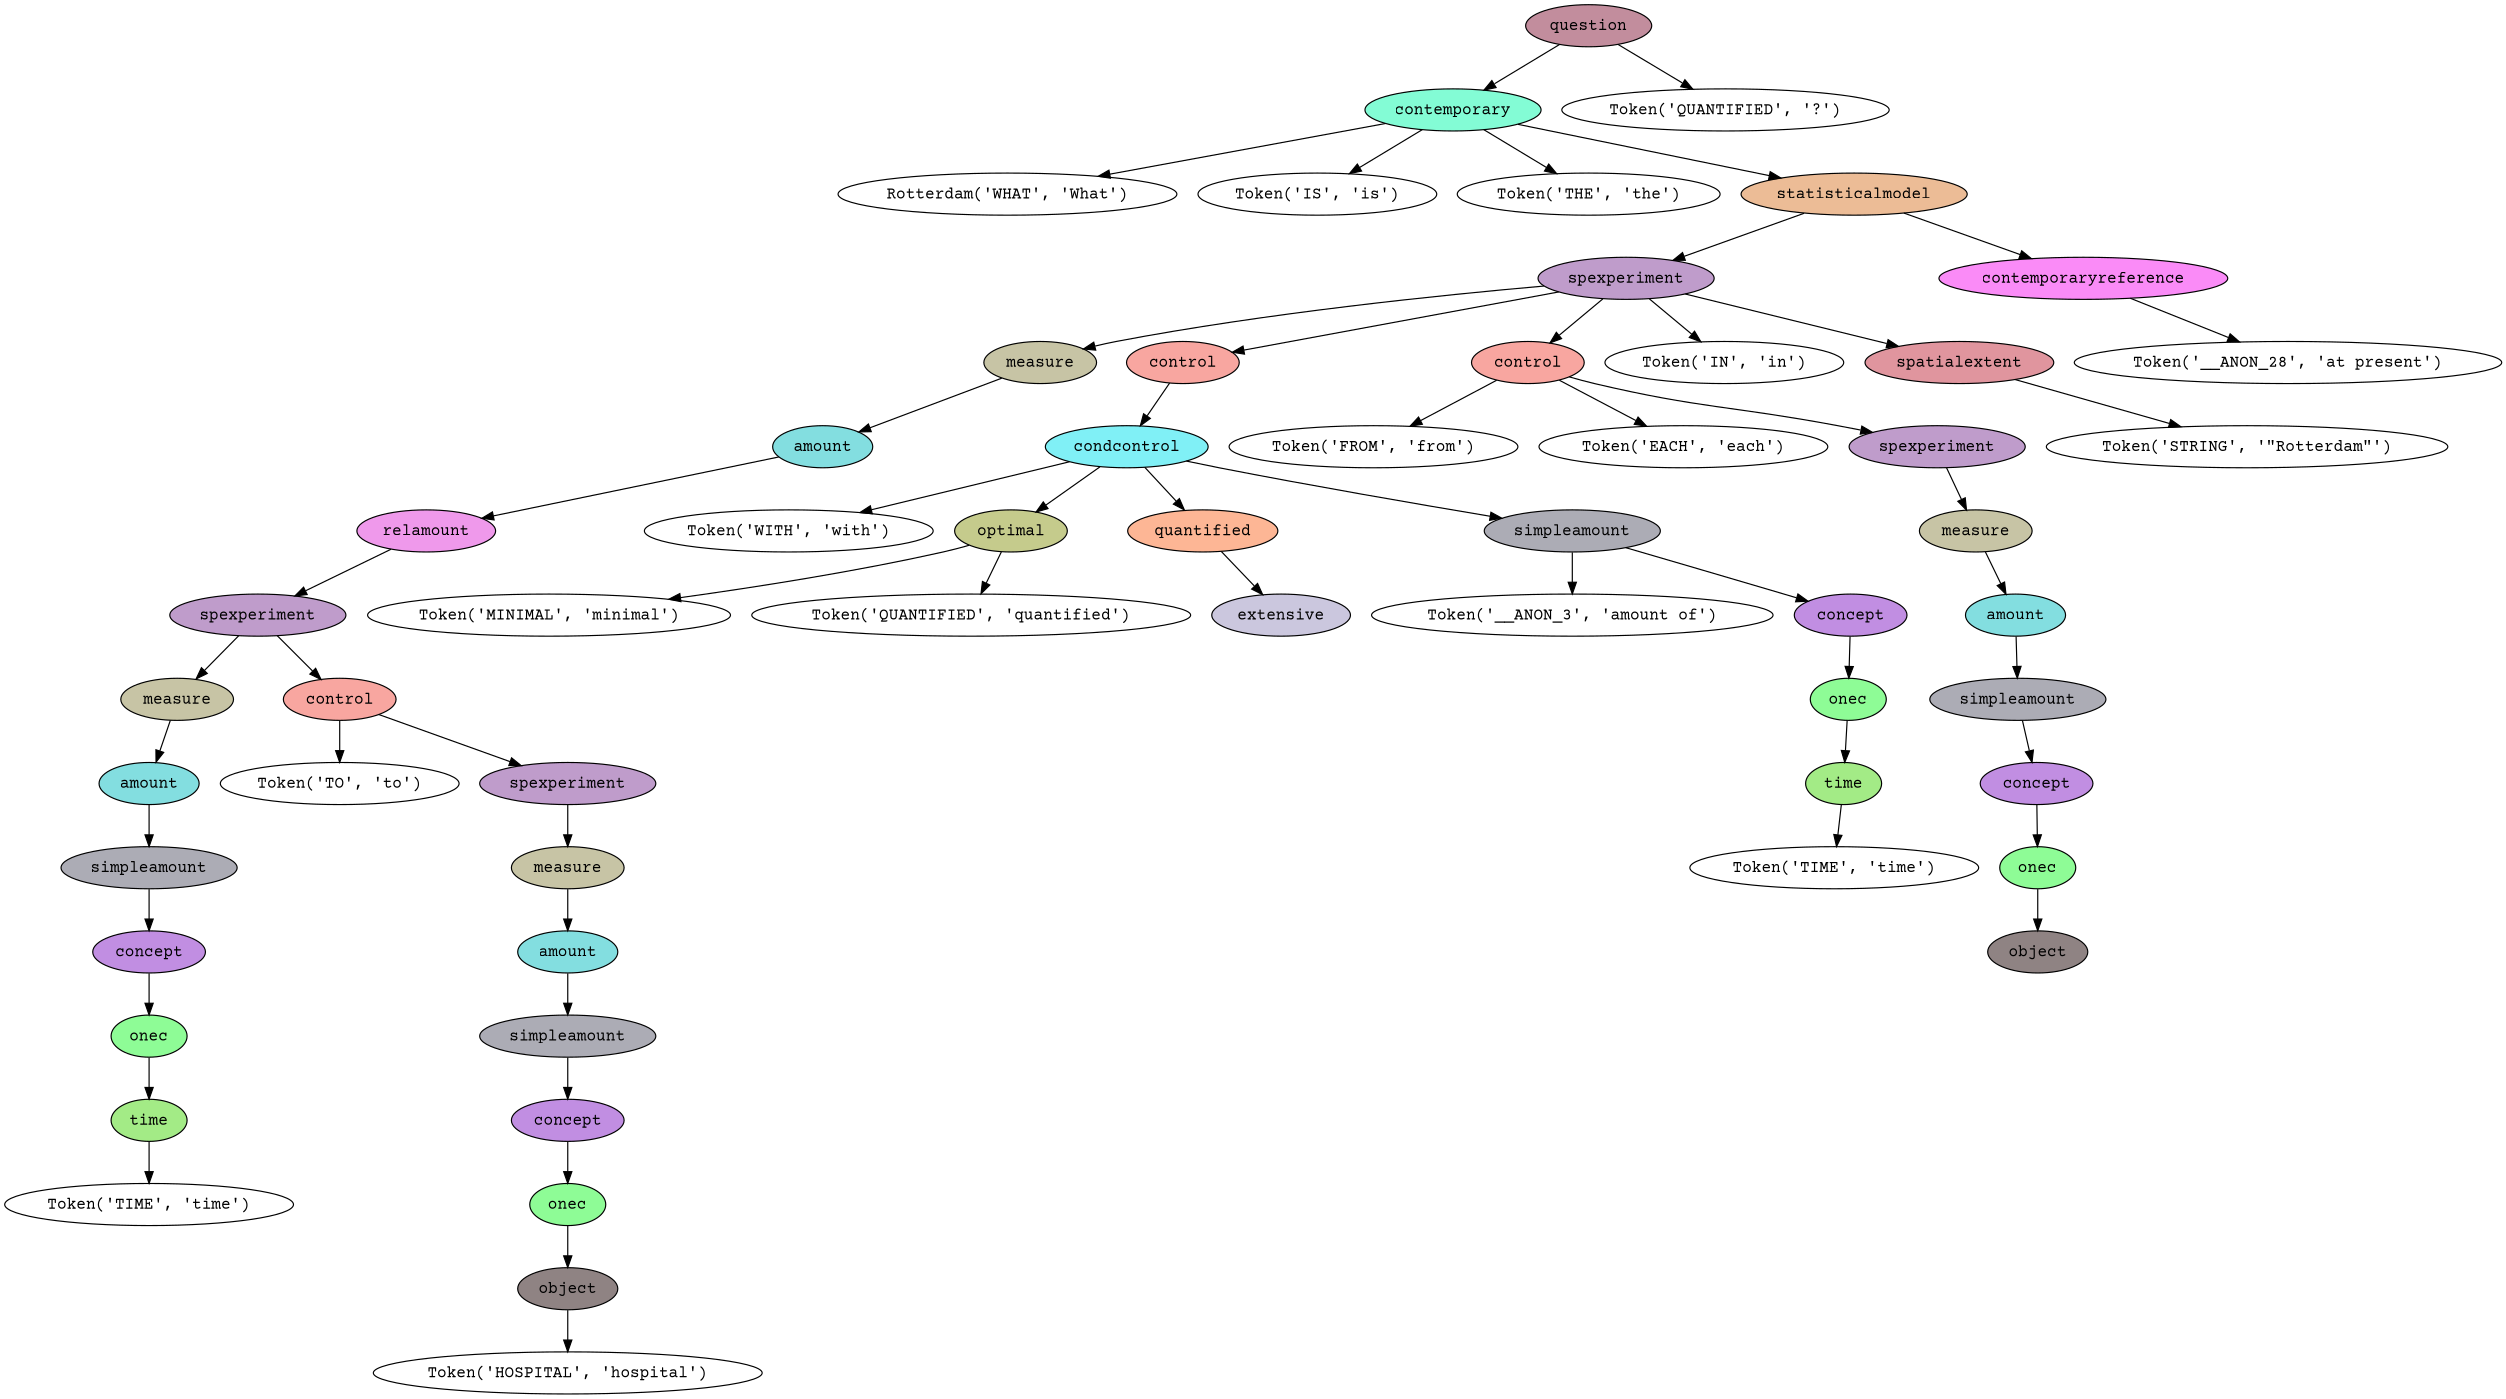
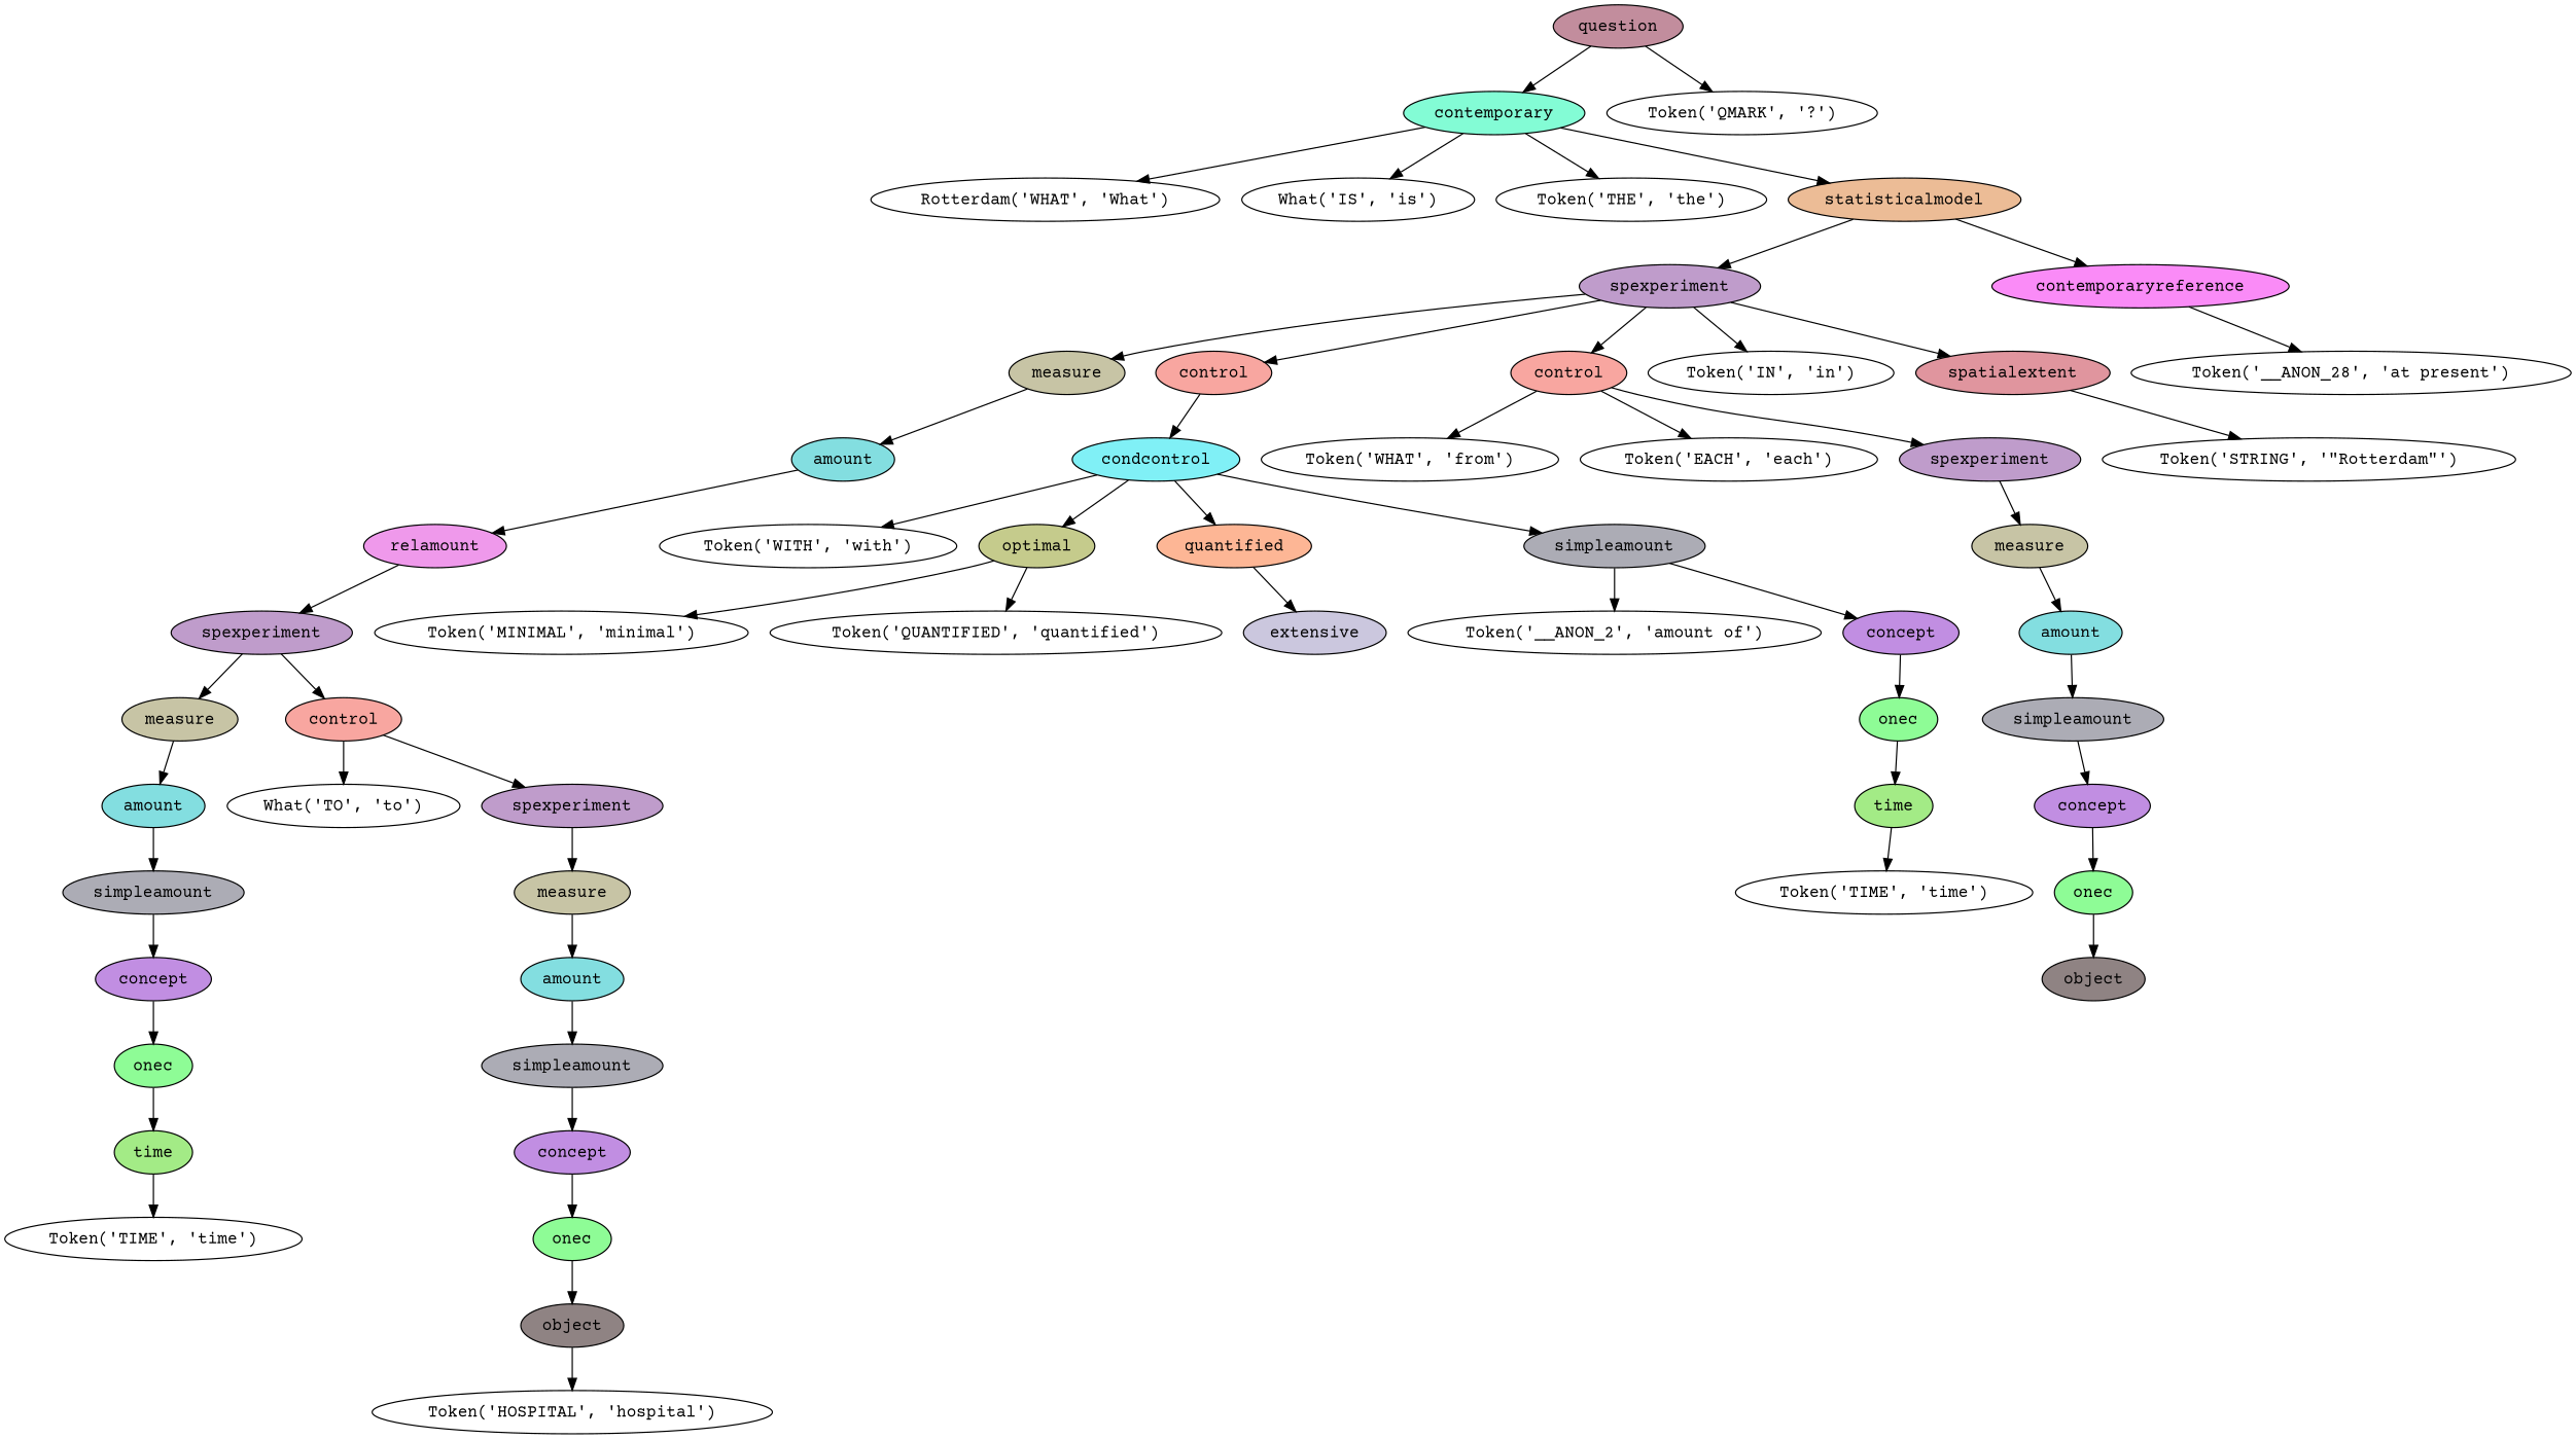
  digraph {
    fontname="Courier Prime"
    rankdir=TB
    node [fontname="Courier Prime" style=filled]
    edge [fontname="Courier Prime"]
    n1 [label="Rotterdam('WHAT', 'What')" style=""]
-   n2 [label="Token('IS', 'is')" style=""]
+   n2 [label="What('IS', 'is')" style=""]
    n3 [label="Token('THE', 'the')" style=""]
    n4 [label="Token('TIME', 'time')" style=""]
    n5 [fillcolor="#a3eb86" label=time]
    n6 [fillcolor="#8efc96" label=onec]
    n7 [fillcolor="#c18ee2" label=concept]
    n8 [fillcolor="#acacb5" label=simpleamount]
    n9 [fillcolor="#83dee0" label=amount]
    n10 [fillcolor="#c7c4a5" label=measure]
-   n11 [label="Token('TO', 'to')" style=""]
+   n11 [label="What('TO', 'to')" style=""]
    n12 [label="Token('HOSPITAL', 'hospital')" style=""]
    n13 [fillcolor="#8f8383" label=object]
    n14 [fillcolor="#8efc96" label=onec]
    n15 [fillcolor="#c18ee2" label=concept]
    n16 [fillcolor="#acacb5" label=simpleamount]
    n17 [fillcolor="#83dee0" label=amount]
    n18 [fillcolor="#c7c4a5" label=measure]
    n19 [fillcolor="#bf9ccb" label=spexperiment]
    n20 [fillcolor="#f8a6a0" label=control]
    n21 [fillcolor="#bf9ccb" label=spexperiment]
    n22 [fillcolor="#ef99eb" label=relamount]
    n23 [fillcolor="#83dee0" label=amount]
    n24 [fillcolor="#c7c4a5" label=measure]
    n25 [label="Token('WITH', 'with')" style=""]
    n26 [label="Token('MINIMAL', 'minimal')" style=""]
    n27 [fillcolor="#c5cb8c" label=optimal]
    n28 [label="Token('QUANTIFIED', 'quantified')" style=""]
    n29 [fillcolor="#cbc7de" label=extensive]
    n30 [fillcolor="#fdb695" label=quantified]
-   n31 [label="Token('__ANON_3', 'amount of')" style=""]
+   n31 [label="Token('__ANON_2', 'amount of')" style=""]
    n32 [label="Token('TIME', 'time')" style=""]
    n33 [fillcolor="#a3eb86" label=time]
    n34 [fillcolor="#8efc96" label=onec]
    n35 [fillcolor="#c18ee2" label=concept]
    n36 [fillcolor="#acacb5" label=simpleamount]
    n37 [fillcolor="#80f0f6" label=condcontrol]
    n38 [fillcolor="#f8a6a0" label=control]
-   n39 [label="Token('FROM', 'from')" style=""]
+   n39 [label="Token('WHAT', 'from')" style=""]
    n40 [label="Token('EACH', 'each')" style=""]
    n41 [fillcolor="#8f8383" label=object]
    n42 [fillcolor="#8efc96" label=onec]
    n43 [fillcolor="#c18ee2" label=concept]
    n44 [fillcolor="#acacb5" label=simpleamount]
    n45 [fillcolor="#83dee0" label=amount]
    n46 [fillcolor="#c7c4a5" label=measure]
    n47 [fillcolor="#bf9ccb" label=spexperiment]
    n48 [fillcolor="#f8a6a0" label=control]
    n49 [label="Token('IN', 'in')" style=""]
    n50 [label="Token('STRING', '\"Rotterdam\"')" style=""]
    n51 [fillcolor="#e0959e" label=spatialextent]
    n52 [fillcolor="#bf9ccb" label=spexperiment]
    n53 [label="Token('__ANON_28', 'at present')" style=""]
    n54 [fillcolor="#fa8bf7" label=contemporaryreference]
    n55 [fillcolor="#ecbc96" label=statisticalmodel]
    n56 [fillcolor="#83fcd5" label=contemporary]
-   n57 [label="Token('QUANTIFIED', '?')" style=""]
+   n57 [label="Token('QMARK', '?')" style=""]
    n58 [fillcolor="#c28d9d" label=question]
    n5 -> n4
    n6 -> n5
    n7 -> n6
    n8 -> n7
    n9 -> n8
    n10 -> n9
    n13 -> n12
    n14 -> n13
    n15 -> n14
    n16 -> n15
    n17 -> n16
    n18 -> n17
    n19 -> n18
    n20 -> n11
    n20 -> n19
    n21 -> n10
    n21 -> n20
    n22 -> n21
    n23 -> n22
    n24 -> n23
    n27 -> n26
    n27 -> n28
    n30 -> n29
    n33 -> n32
    n34 -> n33
    n35 -> n34
    n36 -> n31
    n36 -> n35
    n37 -> n25
    n37 -> n27
    n37 -> n30
    n37 -> n36
    n38 -> n37
    n42 -> n41
    n43 -> n42
    n44 -> n43
    n45 -> n44
    n46 -> n45
    n47 -> n46
    n48 -> n39
    n48 -> n40
    n48 -> n47
    n51 -> n50
    n52 -> n24
    n52 -> n38
    n52 -> n48
    n52 -> n49
    n52 -> n51
    n54 -> n53
    n55 -> n52
    n55 -> n54
    n56 -> n1
    n56 -> n2
    n56 -> n3
    n56 -> n55
    n58 -> n56
    n58 -> n57
  }
